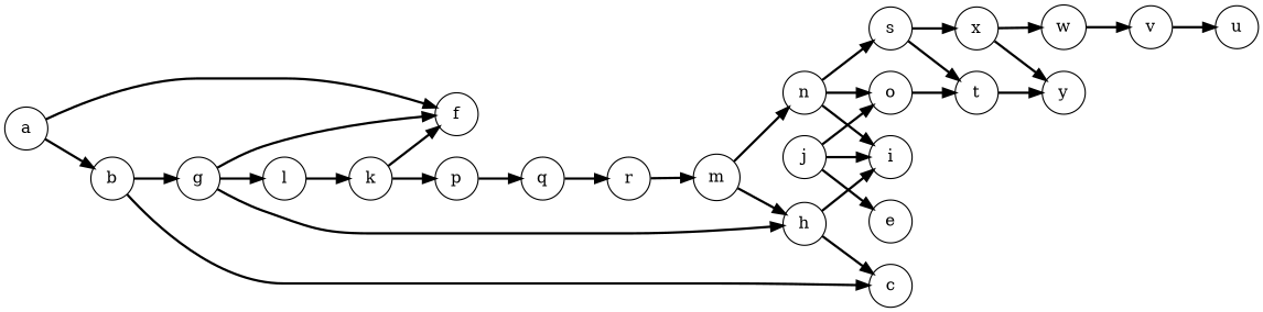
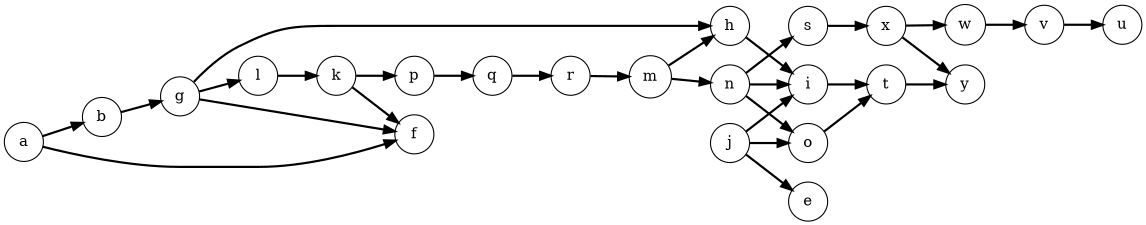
  digraph {
    rankdir=LR
    node [fillcolor=white shape=circle style=filled]
    edge [color=black dir=forward penwidth=2]
    a
    b
    f
-   c
    g
    h
    l
    i
    k
    j
    e
    o
    t
    p
    q
    m
    n
    s
    x
    y
    r
    w
    v
    u
    a -> b
    a -> f
-   b -> c
    b -> g
    g -> f
    g -> h
    g -> l
-   h -> c
    h -> i
    l -> k
    k -> f
    k -> p
    j -> i
    j -> e
    j -> o
    o -> t
    t -> y
    p -> q
    q -> r
    m -> h
    m -> n
    n -> i
    n -> o
    n -> s
-   s -> t
+   i -> t
    s -> x
    x -> y
    x -> w
    r -> m
    w -> v
    v -> u
  }
